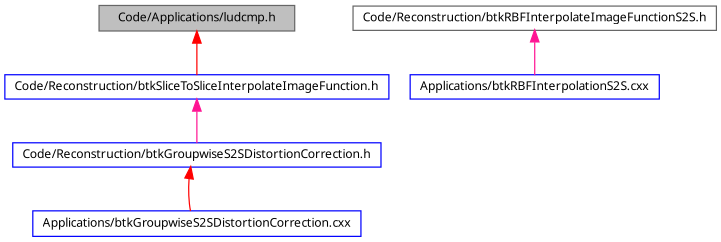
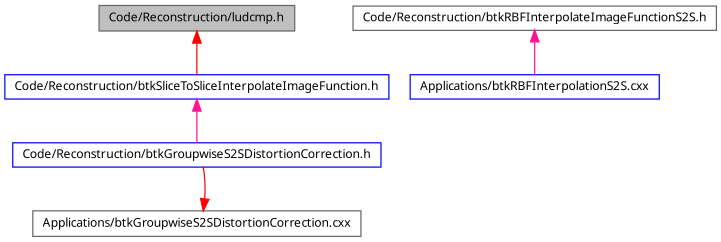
  digraph {
    node [color=blue fillcolor=white fontname="FreeSans.ttf" fontsize=10 shape=record style=filled]
    edge [color=red dir=back fontname="FreeSans.ttf" fontsize=10 labelfontname="FreeSans.ttf" labelfontsize=10 style=solid]
-   n1 [color=gray40 fillcolor=grey75 fontcolor=black height=0.2 label="Code/Applications/ludcmp.h" width=0.4]
+   n1 [color=gray40 fillcolor=grey75 fontcolor=black height=0.2 label="Code/Reconstruction/ludcmp.h" width=0.4]
    n2 [height=0.2 label="Code/Reconstruction/btkSliceToSliceInterpolateImageFunction.h" width=0.4]
    n3 [height=0.2 label="Code/Reconstruction/btkGroupwiseS2SDistortionCorrection.h" width=0.4]
    n4 [color=gray40 height=0.2 label="Code/Reconstruction/btkRBFInterpolateImageFunctionS2S.h" width=0.4]
    n5 [height=0.2 label="Applications/btkRBFInterpolationS2S.cxx" width=0.4]
-   n6 [height=0.2 label="Applications/btkGroupwiseS2SDistortionCorrection.cxx" width=0.4]
+   n6 [color=gray40 height=0.2 label="Applications/btkGroupwiseS2SDistortionCorrection.cxx" width=0.4]
    n1 -> n2
    n2 -> n3 [color=deeppink]
-   n3 -> n6
+   n6 -> n3
    n4 -> n5 [color=deeppink]
  }
